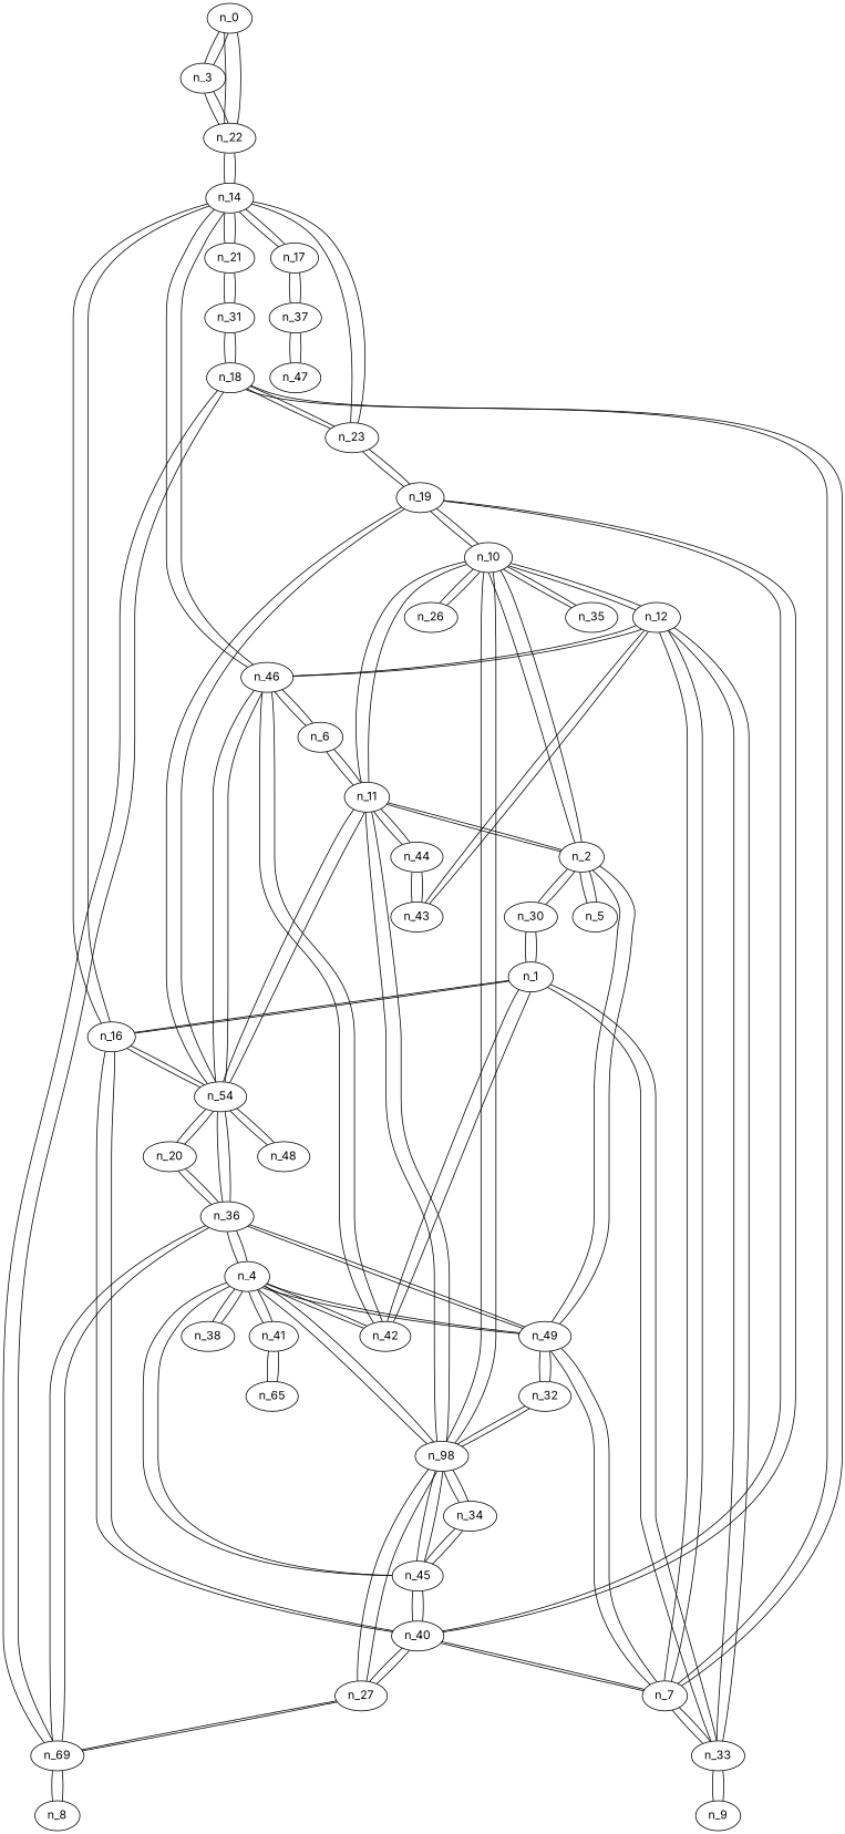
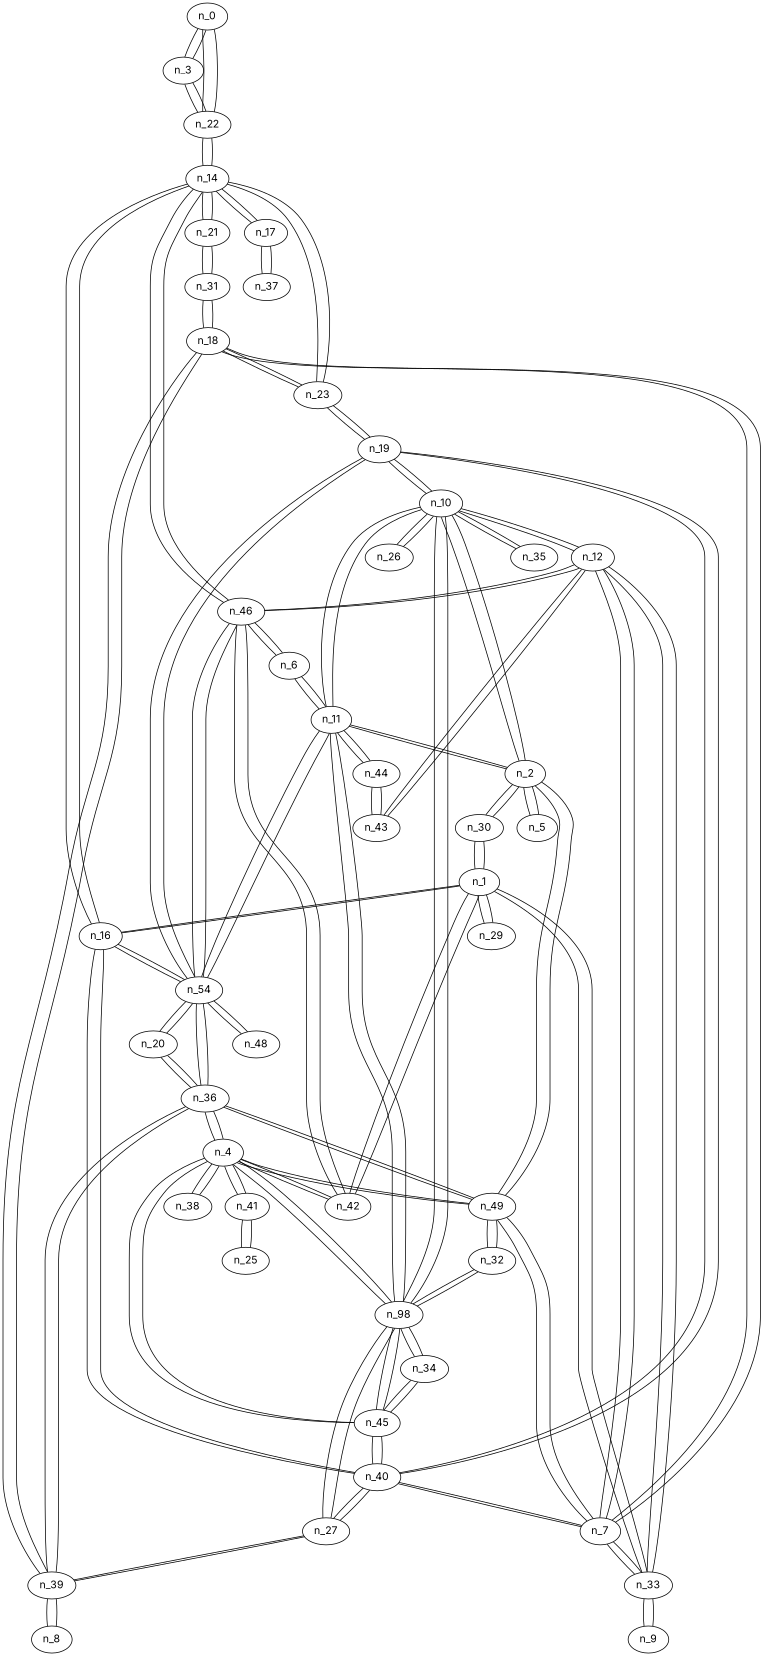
  graph {
    fontname=Inter
    node [fontname=Inter]
    edge [fontname=Inter]
    n_0
    n_3
    n_22
    n_14
    n_16
    n_46
    n_23
    n_17
    n_21
    n_1
+   n_29
    n_42
    n_33
    n_30
    n_4
    n_7
    n_12
    n_9
    n_2
    n_40
    n21 [label=n_54]
    n_49
    n_36
    n24 [label=n_98]
    n_45
    n_38
    n_41
    n_6
    n_18
    n_10
    n_43
    n_5
    n_11
    n_19
    n_27
    n_20
    n_48
    n_32
    n_35
    n_26
    n_44
-   n_39 [label=n_69]
+   n_39
    n_34
-   n_25 [label=n_65]
+   n_25
    n_8
    n_31
    n_37
-   n_47
    n_0 -- n_3
    n_0 -- n_22
    n_3 -- n_0
    n_3 -- n_22
    n_22 -- n_0
    n_22 -- n_3
    n_22 -- n_14
    n_14 -- n_22
    n_14 -- n_16
    n_14 -- n_46
    n_14 -- n_23
    n_14 -- n_17
    n_14 -- n_21
    n_16 -- n_14
    n_16 -- n_1
    n_16 -- n_40
    n_16 -- n21
    n_46 -- n_14
    n_46 -- n_42
    n_46 -- n_12
    n_46 -- n21
    n_46 -- n_6
    n_23 -- n_14
    n_23 -- n_18
    n_23 -- n_19
    n_17 -- n_14
    n_17 -- n_37
    n_21 -- n_14
    n_21 -- n_31
    n_1 -- n_16
+   n_1 -- n_29
    n_1 -- n_42
    n_1 -- n_33
    n_1 -- n_30
+   n_29 -- n_1
    n_42 -- n_46
    n_42 -- n_1
    n_42 -- n_4
    n_33 -- n_1
    n_33 -- n_7
    n_33 -- n_12
    n_33 -- n_9
    n_30 -- n_1
    n_30 -- n_2
    n_4 -- n_42
    n_4 -- n_49
    n_4 -- n_36
    n_4 -- n24
    n_4 -- n_45
    n_4 -- n_38
    n_4 -- n_41
    n_7 -- n_33
    n_7 -- n_12
    n_7 -- n_40
    n_7 -- n_49
    n_7 -- n_18
    n_12 -- n_46
    n_12 -- n_33
    n_12 -- n_7
    n_12 -- n_10
    n_12 -- n_43
    n_9 -- n_33
    n_2 -- n_30
    n_2 -- n_49
    n_2 -- n_10
    n_2 -- n_5
    n_2 -- n_11
    n_40 -- n_16
    n_40 -- n_7
    n_40 -- n_45
    n_40 -- n_19
    n_40 -- n_27
    n21 -- n_16
    n21 -- n_46
    n21 -- n_36
    n21 -- n_11
    n21 -- n_19
    n21 -- n_20
    n21 -- n_48
    n_49 -- n_4
    n_49 -- n_7
    n_49 -- n_2
    n_49 -- n_36
    n_49 -- n_32
    n_36 -- n_4
    n_36 -- n21
    n_36 -- n_49
    n_36 -- n_20
    n_36 -- n_39
    n24 -- n_4
    n24 -- n_45
    n24 -- n_10
    n24 -- n_11
    n24 -- n_27
    n24 -- n_32
    n24 -- n_34
    n_45 -- n_4
    n_45 -- n_40
    n_45 -- n24
    n_45 -- n_34
    n_38 -- n_4
    n_41 -- n_4
    n_41 -- n_25
    n_6 -- n_46
    n_6 -- n_11
    n_18 -- n_23
    n_18 -- n_7
    n_18 -- n_39
    n_18 -- n_31
    n_10 -- n_12
    n_10 -- n_2
    n_10 -- n24
    n_10 -- n_11
    n_10 -- n_19
    n_10 -- n_35
    n_10 -- n_26
    n_43 -- n_12
    n_43 -- n_44
    n_5 -- n_2
    n_11 -- n_2
    n_11 -- n21
    n_11 -- n24
    n_11 -- n_6
    n_11 -- n_10
    n_11 -- n_44
    n_19 -- n_23
    n_19 -- n_40
    n_19 -- n21
    n_19 -- n_10
    n_27 -- n_40
    n_27 -- n24
    n_27 -- n_39
    n_20 -- n21
    n_20 -- n_36
    n_48 -- n21
    n_32 -- n_49
    n_32 -- n24
    n_35 -- n_10
    n_26 -- n_10
    n_44 -- n_43
    n_44 -- n_11
    n_39 -- n_36
    n_39 -- n_18
    n_39 -- n_27
    n_39 -- n_8
    n_34 -- n24
    n_34 -- n_45
    n_25 -- n_41
    n_8 -- n_39
    n_31 -- n_21
    n_31 -- n_18
    n_37 -- n_17
-   n_37 -- n_47
-   n_47 -- n_37
  }
